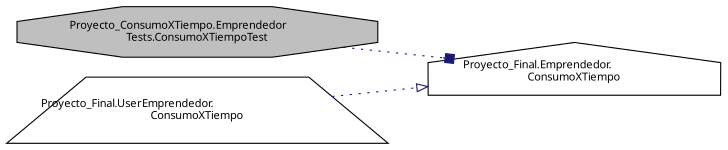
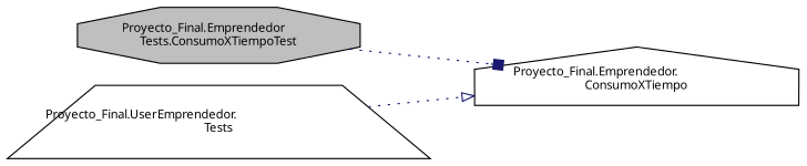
  digraph {
    fontname="Noto Sans"
    rankdir=LR
    node [color=black fillcolor=white fontname="Noto Sans" fontsize=10 style=filled]
    edge [color=midnightblue fontname="Noto Sans" fontsize=10 labelfontname=Helvetica labelfontsize=10 style=dotted]
-   n1 [fillcolor=grey75 fontcolor=black height=0.2 label="Proyecto_ConsumoXTiempo.Emprendedor\lTests.ConsumoXTiempoTest" shape=octagon width=0.4]
+   n1 [fillcolor=grey75 fontcolor=black height=0.2 label="Proyecto_Final.Emprendedor\lTests.ConsumoXTiempoTest" shape=octagon width=0.4]
    n2 [height=0.2 label="Proyecto_Final.Emprendedor.\lConsumoXTiempo" shape=house width=0.4]
-   n3 [height=0.2 label="Proyecto_Final.UserEmprendedor.\lConsumoXTiempo" shape=trapezium width=0.4]
+   n3 [height=0.2 label="Proyecto_Final.UserEmprendedor.\lTests" shape=trapezium width=0.4]
    n1 -> n2 [arrowhead=box]
    n3 -> n2 [arrowhead=onormal]
  }
